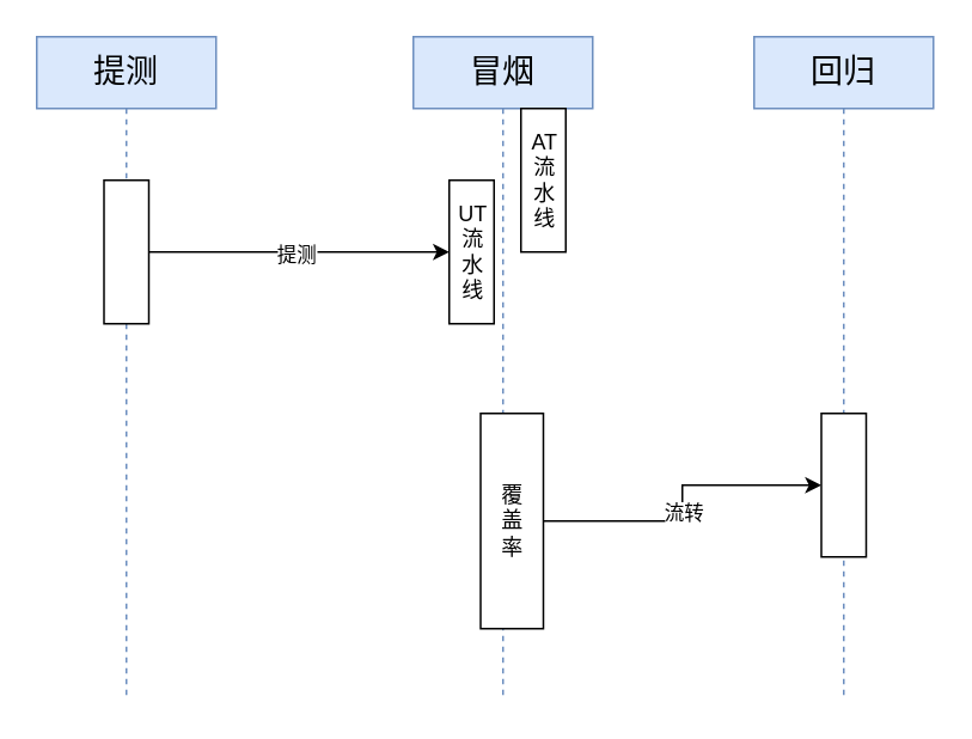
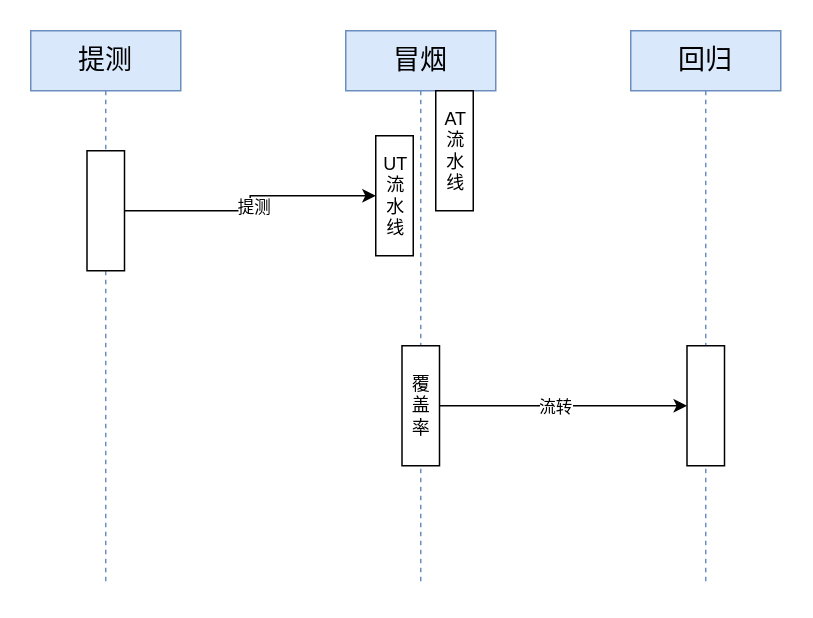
  <mxCell id="0" />
  <mxCell id="1" parent="0" />
  <mxCell id="2" value="&lt;span style=&quot;font-size: 18px;&quot;&gt;提测&lt;/span&gt;" style="shape=umlLifeline;perimeter=lifelinePerimeter;whiteSpace=wrap;html=1;container=1;dropTarget=0;collapsible=0;recursiveResize=0;outlineConnect=0;portConstraint=eastwest;newEdgeStyle={&quot;curved&quot;:0,&quot;rounded&quot;:0};fillColor=#dae8fc;strokeColor=#6c8ebf;" vertex="1" parent="1"><mxGeometry x="20" y="20" width="100" height="370" as="geometry" /></mxCell>
  <mxCell id="3" value="" style="html=1;points=[[0,0,0,0,5],[0,1,0,0,-5],[1,0,0,0,5],[1,1,0,0,-5]];perimeter=orthogonalPerimeter;outlineConnect=0;targetShapes=umlLifeline;portConstraint=eastwest;newEdgeStyle={&quot;curved&quot;:0,&quot;rounded&quot;:0};" vertex="1" parent="2"><mxGeometry x="37.5" y="80" width="25" height="80" as="geometry" /></mxCell>
  <mxCell id="4" value="&lt;span style=&quot;font-size: 18px;&quot;&gt;冒烟&lt;/span&gt;" style="shape=umlLifeline;perimeter=lifelinePerimeter;whiteSpace=wrap;html=1;container=1;dropTarget=0;collapsible=0;recursiveResize=0;outlineConnect=0;portConstraint=eastwest;newEdgeStyle={&quot;curved&quot;:0,&quot;rounded&quot;:0};fillColor=#dae8fc;strokeColor=#6c8ebf;" vertex="1" parent="1"><mxGeometry x="230" y="20" width="100" height="370" as="geometry" /></mxCell>
- <mxCell id="5" value="UT&lt;div&gt;流&lt;/div&gt;&lt;div&gt;水&lt;/div&gt;&lt;div&gt;线&lt;/div&gt;" style="html=1;points=[[0,0,0,0,5],[0,1,0,0,-5],[1,0,0,0,5],[1,1,0,0,-5]];perimeter=orthogonalPerimeter;outlineConnect=0;targetShapes=umlLifeline;portConstraint=eastwest;newEdgeStyle={&quot;curved&quot;:0,&quot;rounded&quot;:0};" vertex="1" parent="4"><mxGeometry x="20" y="80" width="25" height="80" as="geometry" /></mxCell>
+ <mxCell id="5" value="UT&lt;div&gt;流&lt;/div&gt;&lt;div&gt;水&lt;/div&gt;&lt;div&gt;线&lt;/div&gt;" style="html=1;points=[[0,0,0,0,5],[0,1,0,0,-5],[1,0,0,0,5],[1,1,0,0,-5]];perimeter=orthogonalPerimeter;outlineConnect=0;targetShapes=umlLifeline;portConstraint=eastwest;newEdgeStyle={&quot;curved&quot;:0,&quot;rounded&quot;:0};" vertex="1" parent="4"><mxGeometry x="20" y="70" width="25" height="80" as="geometry" /></mxCell>
  <mxCell id="6" value="AT&lt;div&gt;流&lt;/div&gt;&lt;div&gt;水&lt;/div&gt;&lt;div&gt;线&lt;/div&gt;" style="html=1;points=[[0,0,0,0,5],[0,1,0,0,-5],[1,0,0,0,5],[1,1,0,0,-5]];perimeter=orthogonalPerimeter;outlineConnect=0;targetShapes=umlLifeline;portConstraint=eastwest;newEdgeStyle={&quot;curved&quot;:0,&quot;rounded&quot;:0};" vertex="1" parent="4"><mxGeometry x="60" y="40" width="25" height="80" as="geometry" /></mxCell>
- <mxCell id="7" value="覆&lt;div&gt;盖&lt;/div&gt;&lt;div&gt;率&lt;/div&gt;" style="html=1;points=[[0,0,0,0,5],[0,1,0,0,-5],[1,0,0,0,5],[1,1,0,0,-5]];perimeter=orthogonalPerimeter;outlineConnect=0;targetShapes=umlLifeline;portConstraint=eastwest;newEdgeStyle={&quot;curved&quot;:0,&quot;rounded&quot;:0};" vertex="1" parent="4"><mxGeometry x="37.5" y="210" width="35" height="120" as="geometry" /></mxCell>
+ <mxCell id="7" value="覆&lt;div&gt;盖&lt;/div&gt;&lt;div&gt;率&lt;/div&gt;" style="html=1;points=[[0,0,0,0,5],[0,1,0,0,-5],[1,0,0,0,5],[1,1,0,0,-5]];perimeter=orthogonalPerimeter;outlineConnect=0;targetShapes=umlLifeline;portConstraint=eastwest;newEdgeStyle={&quot;curved&quot;:0,&quot;rounded&quot;:0};" vertex="1" parent="4"><mxGeometry x="37.5" y="210" width="25" height="80" as="geometry" /></mxCell>
  <mxCell id="8" value="&lt;span style=&quot;font-size: 18px;&quot;&gt;回归&lt;/span&gt;" style="shape=umlLifeline;perimeter=lifelinePerimeter;whiteSpace=wrap;html=1;container=1;dropTarget=0;collapsible=0;recursiveResize=0;outlineConnect=0;portConstraint=eastwest;newEdgeStyle={&quot;curved&quot;:0,&quot;rounded&quot;:0};fillColor=#dae8fc;strokeColor=#6c8ebf;" vertex="1" parent="1"><mxGeometry x="420" y="20" width="100" height="370" as="geometry" /></mxCell>
  <mxCell id="9" value="" style="html=1;points=[[0,0,0,0,5],[0,1,0,0,-5],[1,0,0,0,5],[1,1,0,0,-5]];perimeter=orthogonalPerimeter;outlineConnect=0;targetShapes=umlLifeline;portConstraint=eastwest;newEdgeStyle={&quot;curved&quot;:0,&quot;rounded&quot;:0};" vertex="1" parent="8"><mxGeometry x="37.5" y="210" width="25" height="80" as="geometry" /></mxCell>
  <mxCell id="10" style="edgeStyle=orthogonalEdgeStyle;rounded=0;orthogonalLoop=1;jettySize=auto;html=1;curved=0;" edge="1" parent="1" source="3" target="5"><mxGeometry relative="1" as="geometry" /></mxCell>
  <mxCell id="11" value="提测" style="edgeLabel;html=1;align=center;verticalAlign=middle;resizable=0;points=[];" vertex="1" connectable="0" parent="10"><mxGeometry x="-0.027" y="-1" relative="1" as="geometry"><mxPoint x="1" as="offset" /></mxGeometry></mxCell>
  <mxCell id="12" style="edgeStyle=orthogonalEdgeStyle;rounded=0;orthogonalLoop=1;jettySize=auto;html=1;curved=0;" edge="1" parent="1" source="7" target="9"><mxGeometry relative="1" as="geometry" /></mxCell>
  <mxCell id="13" value="流转" style="edgeLabel;html=1;align=center;verticalAlign=middle;resizable=0;points=[];" vertex="1" connectable="0" parent="12"><mxGeometry x="-0.061" relative="1" as="geometry"><mxPoint as="offset" /></mxGeometry></mxCell>
